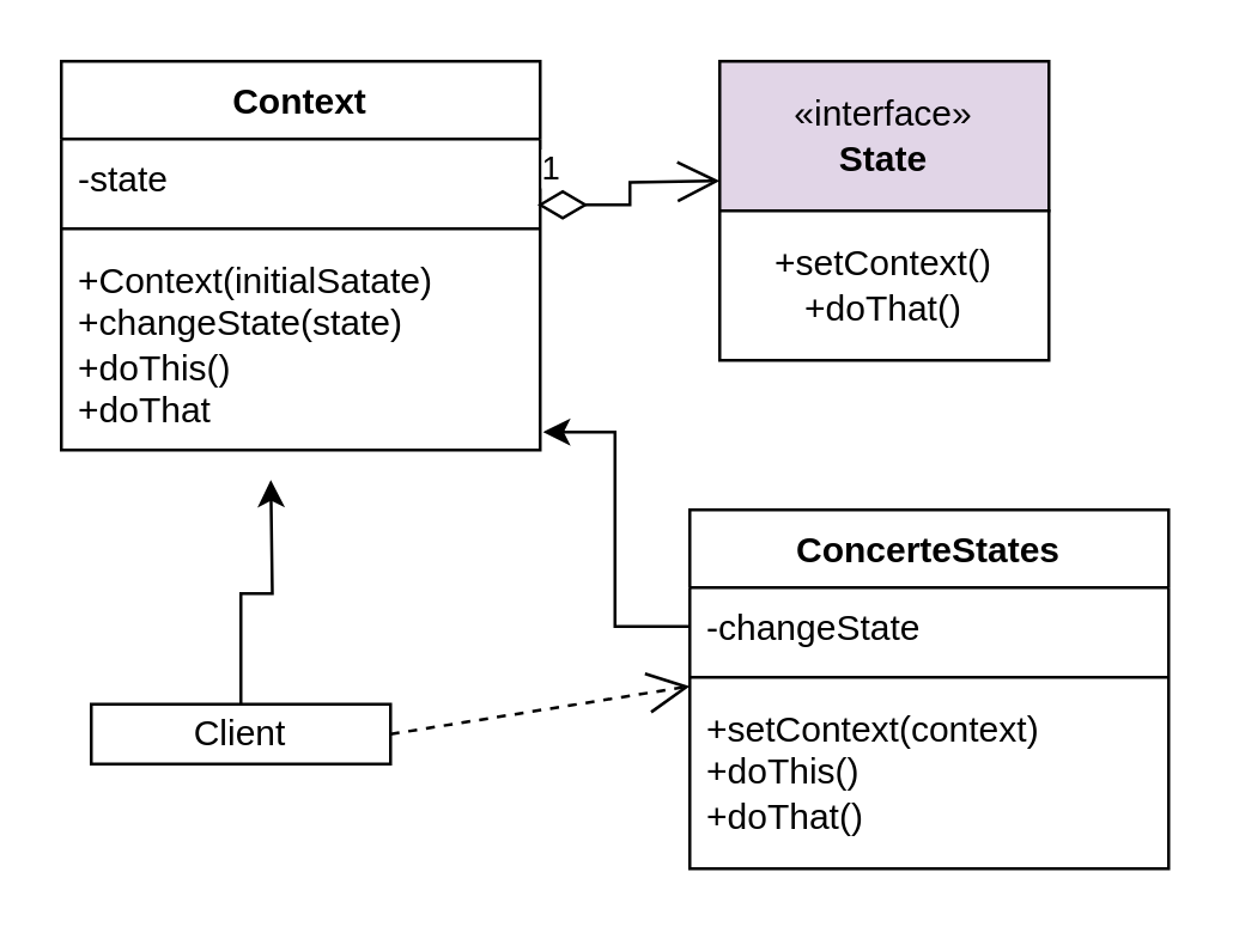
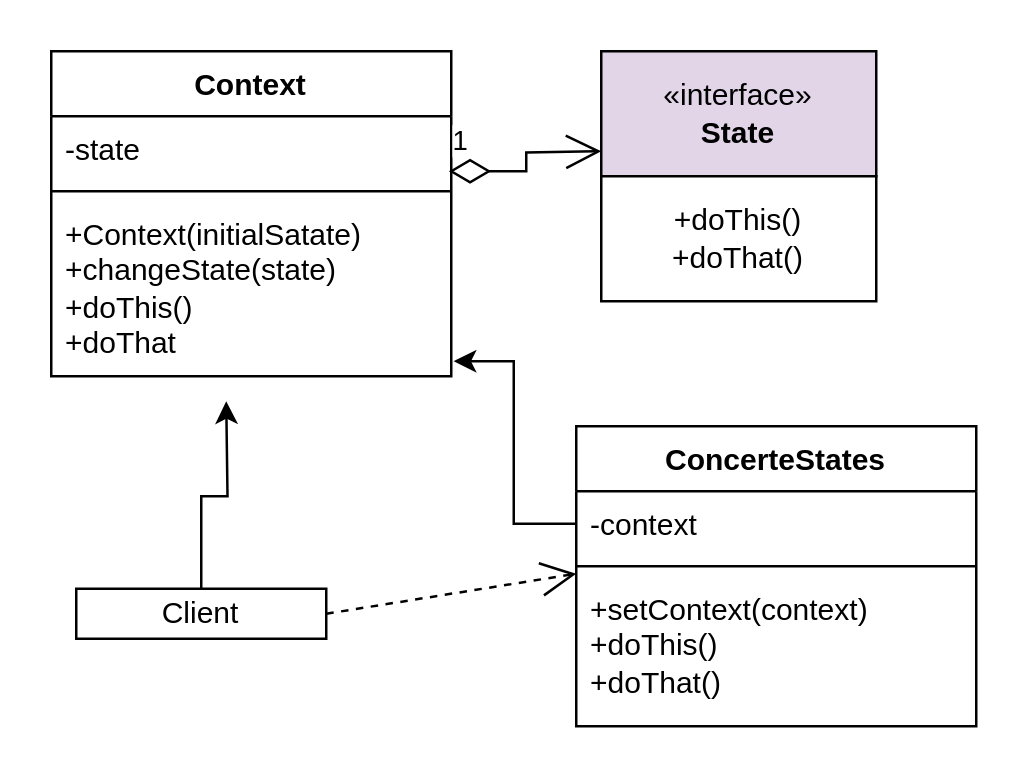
  <mxCell id="0" />
  <mxCell id="1" parent="0" />
  <mxCell id="2" value="Context" style="swimlane;fontStyle=1;align=center;verticalAlign=top;childLayout=stackLayout;horizontal=1;startSize=26;horizontalStack=0;resizeParent=1;resizeParentMax=0;resizeLast=0;collapsible=1;marginBottom=0;whiteSpace=wrap;html=1;" vertex="1" parent="1"><mxGeometry x="20" y="20" width="160" height="130" as="geometry" /></mxCell>
  <mxCell id="3" value="-state" style="text;strokeColor=none;fillColor=none;align=left;verticalAlign=top;spacingLeft=4;spacingRight=4;overflow=hidden;rotatable=0;points=[[0,0.5],[1,0.5]];portConstraint=eastwest;whiteSpace=wrap;html=1;" vertex="1" parent="2"><mxGeometry y="26" width="160" height="26" as="geometry" /></mxCell>
  <mxCell id="4" value="" style="line;strokeWidth=1;fillColor=none;align=left;verticalAlign=middle;spacingTop=-1;spacingLeft=3;spacingRight=3;rotatable=0;labelPosition=right;points=[];portConstraint=eastwest;strokeColor=inherit;" vertex="1" parent="2"><mxGeometry y="52" width="160" height="8" as="geometry" /></mxCell>
  <mxCell id="5" value="+Context(initialSatate)&lt;div&gt;+changeState(state)&lt;/div&gt;&lt;div&gt;+doThis()&lt;/div&gt;&lt;div&gt;+doThat&lt;/div&gt;&lt;div&gt;&lt;br&gt;&lt;/div&gt;" style="text;strokeColor=none;fillColor=none;align=left;verticalAlign=top;spacingLeft=4;spacingRight=4;overflow=hidden;rotatable=0;points=[[0,0.5],[1,0.5]];portConstraint=eastwest;whiteSpace=wrap;html=1;" vertex="1" parent="2"><mxGeometry y="60" width="160" height="70" as="geometry" /></mxCell>
  <mxCell id="6" style="edgeStyle=orthogonalEdgeStyle;rounded=0;orthogonalLoop=1;jettySize=auto;html=1;" edge="1" parent="1" source="7"><mxGeometry relative="1" as="geometry"><mxPoint x="90" y="160" as="targetPoint" /></mxGeometry></mxCell>
  <mxCell id="7" value="Client" style="html=1;whiteSpace=wrap;" vertex="1" parent="1"><mxGeometry x="30" y="235" width="100" height="20" as="geometry" /></mxCell>
  <mxCell id="8" value="ConcerteStates" style="swimlane;fontStyle=1;align=center;verticalAlign=top;childLayout=stackLayout;horizontal=1;startSize=26;horizontalStack=0;resizeParent=1;resizeParentMax=0;resizeLast=0;collapsible=1;marginBottom=0;whiteSpace=wrap;html=1;" vertex="1" parent="1"><mxGeometry x="230" y="170" width="160" height="120" as="geometry" /></mxCell>
- <mxCell id="9" value="-changeState" style="text;strokeColor=none;fillColor=none;align=left;verticalAlign=top;spacingLeft=4;spacingRight=4;overflow=hidden;rotatable=0;points=[[0,0.5],[1,0.5]];portConstraint=eastwest;whiteSpace=wrap;html=1;" vertex="1" parent="8"><mxGeometry y="26" width="160" height="26" as="geometry" /></mxCell>
+ <mxCell id="9" value="-context" style="text;strokeColor=none;fillColor=none;align=left;verticalAlign=top;spacingLeft=4;spacingRight=4;overflow=hidden;rotatable=0;points=[[0,0.5],[1,0.5]];portConstraint=eastwest;whiteSpace=wrap;html=1;" vertex="1" parent="8"><mxGeometry y="26" width="160" height="26" as="geometry" /></mxCell>
  <mxCell id="10" value="" style="line;strokeWidth=1;fillColor=none;align=left;verticalAlign=middle;spacingTop=-1;spacingLeft=3;spacingRight=3;rotatable=0;labelPosition=right;points=[];portConstraint=eastwest;strokeColor=inherit;" vertex="1" parent="8"><mxGeometry y="52" width="160" height="8" as="geometry" /></mxCell>
  <mxCell id="11" value="+setContext(context)&lt;div&gt;+doThis()&lt;/div&gt;&lt;div&gt;+doThat()&lt;/div&gt;" style="text;strokeColor=none;fillColor=none;align=left;verticalAlign=top;spacingLeft=4;spacingRight=4;overflow=hidden;rotatable=0;points=[[0,0.5],[1,0.5]];portConstraint=eastwest;whiteSpace=wrap;html=1;" vertex="1" parent="8"><mxGeometry y="60" width="160" height="60" as="geometry" /></mxCell>
  <mxCell id="12" value="«interface»&lt;br&gt;&lt;b&gt;State&lt;/b&gt;" style="html=1;whiteSpace=wrap;fillColor=#e1d5e7;" vertex="1" parent="1"><mxGeometry x="240" y="20" width="110" height="50" as="geometry" /></mxCell>
- <mxCell id="13" value="+setContext()&lt;div&gt;+doThat()&lt;/div&gt;" style="html=1;whiteSpace=wrap;" vertex="1" parent="1"><mxGeometry x="240" y="70" width="110" height="50" as="geometry" /></mxCell>
+ <mxCell id="13" value="+doThis()&lt;div&gt;+doThat()&lt;/div&gt;" style="html=1;whiteSpace=wrap;" vertex="1" parent="1"><mxGeometry x="240" y="70" width="110" height="50" as="geometry" /></mxCell>
  <mxCell id="14" value="1" style="endArrow=open;html=1;endSize=12;startArrow=diamondThin;startSize=14;startFill=0;edgeStyle=orthogonalEdgeStyle;align=left;verticalAlign=bottom;rounded=0;exitX=0.994;exitY=0.846;exitDx=0;exitDy=0;exitPerimeter=0;" edge="1" parent="1" source="3"><mxGeometry x="-1" y="3" relative="1" as="geometry"><mxPoint x="280" y="180" as="sourcePoint" /><mxPoint x="240" y="60" as="targetPoint" /></mxGeometry></mxCell>
  <mxCell id="15" style="edgeStyle=orthogonalEdgeStyle;rounded=0;orthogonalLoop=1;jettySize=auto;html=1;entryX=1.006;entryY=0.914;entryDx=0;entryDy=0;entryPerimeter=0;" edge="1" parent="1" source="9" target="5"><mxGeometry relative="1" as="geometry" /></mxCell>
  <mxCell id="16" value="" style="endArrow=open;endSize=12;dashed=1;html=1;rounded=0;exitX=1;exitY=0.5;exitDx=0;exitDy=0;" edge="1" parent="1" source="7"><mxGeometry x="0.111" width="160" relative="1" as="geometry"><mxPoint x="150" y="229" as="sourcePoint" /><mxPoint x="230" y="229" as="targetPoint" /><mxPoint as="offset" /></mxGeometry></mxCell>
